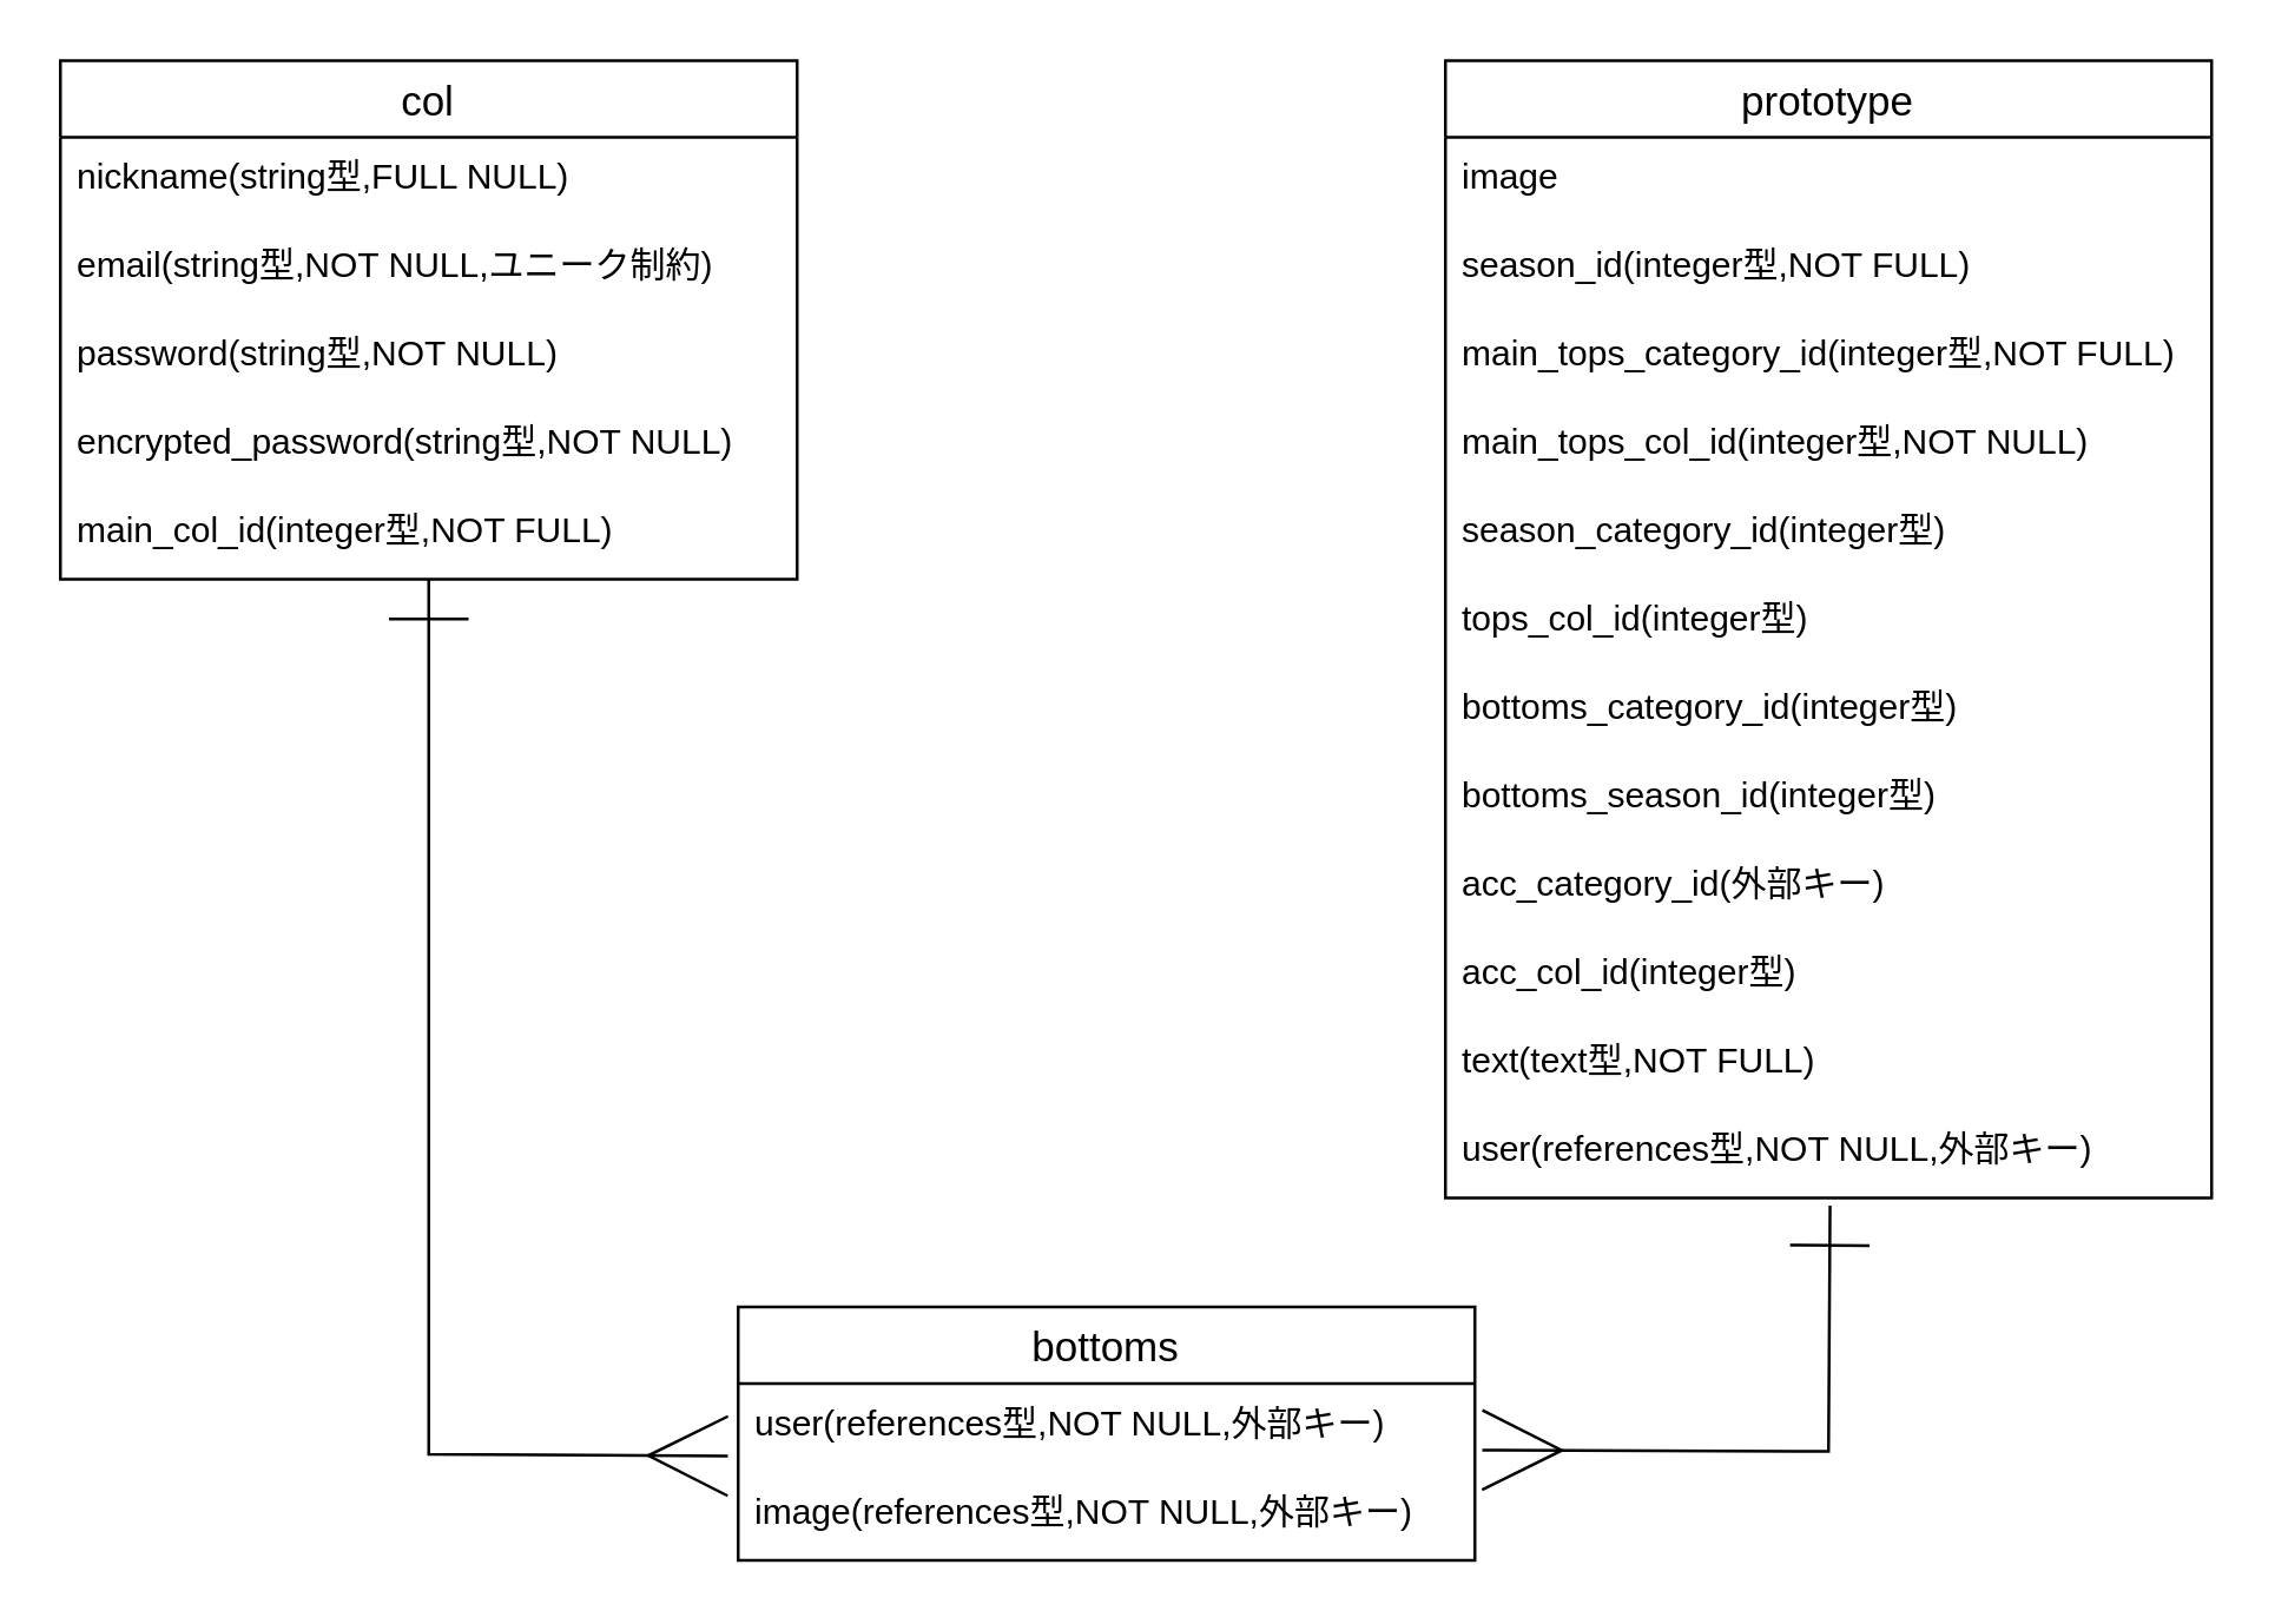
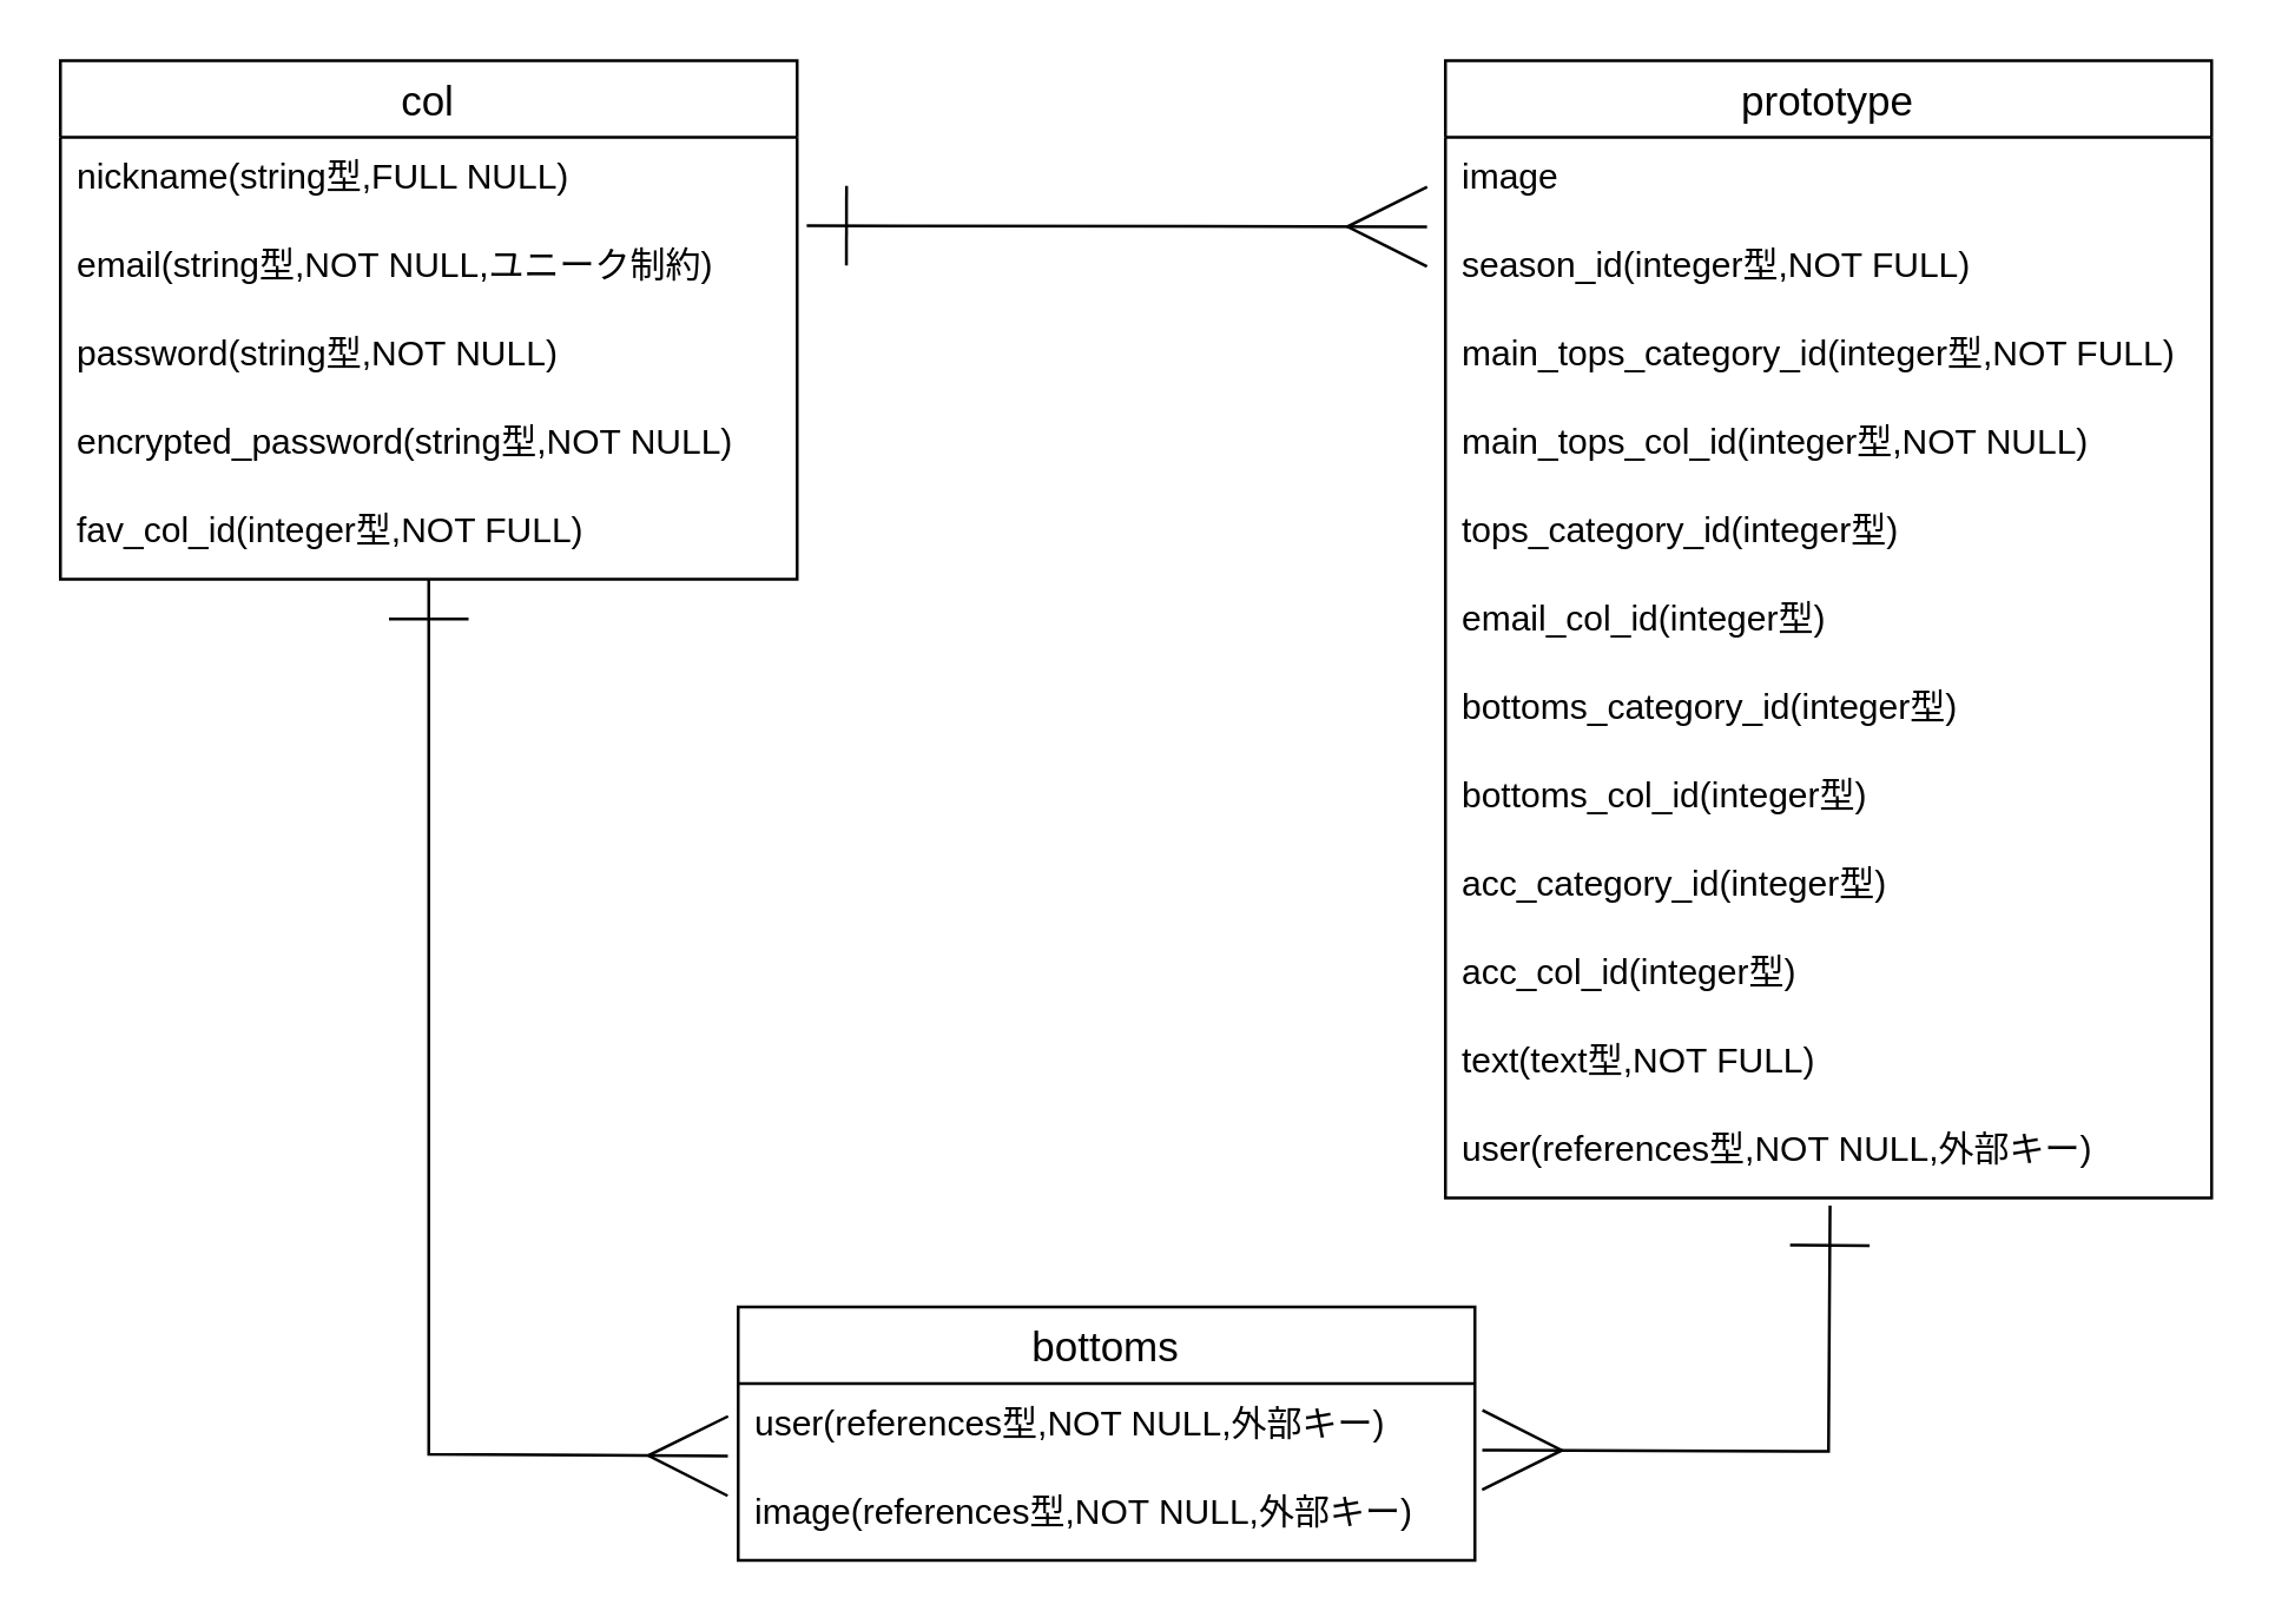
  <mxCell id="0" />
  <mxCell id="1" parent="0" />
  <mxCell id="2" value="col" style="swimlane;fontStyle=0;childLayout=stackLayout;horizontal=1;startSize=26;horizontalStack=0;resizeParent=1;resizeParentMax=0;resizeLast=0;collapsible=1;marginBottom=0;align=center;fontSize=14;" vertex="1" parent="1"><mxGeometry x="20" y="20" width="250" height="176" as="geometry" /></mxCell>
  <mxCell id="3" value="nickname(string型,FULL NULL)" style="text;strokeColor=none;fillColor=none;spacingLeft=4;spacingRight=4;overflow=hidden;rotatable=0;points=[[0,0.5],[1,0.5]];portConstraint=eastwest;fontSize=12;" vertex="1" parent="2"><mxGeometry y="26" width="250" height="30" as="geometry" /></mxCell>
  <mxCell id="4" value="email(string型,NOT NULL,ユニーク制約)" style="text;strokeColor=none;fillColor=none;spacingLeft=4;spacingRight=4;overflow=hidden;rotatable=0;points=[[0,0.5],[1,0.5]];portConstraint=eastwest;fontSize=12;" vertex="1" parent="2"><mxGeometry y="56" width="250" height="30" as="geometry" /></mxCell>
  <mxCell id="5" value="password(string型,NOT NULL)" style="text;strokeColor=none;fillColor=none;spacingLeft=4;spacingRight=4;overflow=hidden;rotatable=0;points=[[0,0.5],[1,0.5]];portConstraint=eastwest;fontSize=12;" vertex="1" parent="2"><mxGeometry y="86" width="250" height="30" as="geometry" /></mxCell>
  <mxCell id="6" value="encrypted_password(string型,NOT NULL)" style="text;strokeColor=none;fillColor=none;spacingLeft=4;spacingRight=4;overflow=hidden;rotatable=0;points=[[0,0.5],[1,0.5]];portConstraint=eastwest;fontSize=12;" vertex="1" parent="2"><mxGeometry y="116" width="250" height="30" as="geometry" /></mxCell>
- <mxCell id="7" value="main_col_id(integer型,NOT FULL)" style="text;strokeColor=none;fillColor=none;spacingLeft=4;spacingRight=4;overflow=hidden;rotatable=0;points=[[0,0.5],[1,0.5]];portConstraint=eastwest;fontSize=12;" vertex="1" parent="2"><mxGeometry y="146" width="250" height="30" as="geometry" /></mxCell>
+ <mxCell id="7" value="fav_col_id(integer型,NOT FULL)" style="text;strokeColor=none;fillColor=none;spacingLeft=4;spacingRight=4;overflow=hidden;rotatable=0;points=[[0,0.5],[1,0.5]];portConstraint=eastwest;fontSize=12;" vertex="1" parent="2"><mxGeometry y="146" width="250" height="30" as="geometry" /></mxCell>
  <mxCell id="8" value="bottoms" style="swimlane;fontStyle=0;childLayout=stackLayout;horizontal=1;startSize=26;horizontalStack=0;resizeParent=1;resizeParentMax=0;resizeLast=0;collapsible=1;marginBottom=0;align=center;fontSize=14;" vertex="1" parent="1"><mxGeometry x="250" y="443" width="250" height="86" as="geometry" /></mxCell>
  <mxCell id="9" value="user(references型,NOT NULL,外部キー)" style="text;strokeColor=none;fillColor=none;spacingLeft=4;spacingRight=4;overflow=hidden;rotatable=0;points=[[0,0.5],[1,0.5]];portConstraint=eastwest;fontSize=12;" vertex="1" parent="8"><mxGeometry y="26" width="250" height="30" as="geometry" /></mxCell>
  <mxCell id="10" value="image(references型,NOT NULL,外部キー)" style="text;strokeColor=none;fillColor=none;spacingLeft=4;spacingRight=4;overflow=hidden;rotatable=0;points=[[0,0.5],[1,0.5]];portConstraint=eastwest;fontSize=12;" vertex="1" parent="8"><mxGeometry y="56" width="250" height="30" as="geometry" /></mxCell>
+ <mxCell id="11" style="edgeStyle=none;rounded=0;html=1;strokeColor=#000000;endArrow=ERmany;endFill=0;endSize=25;startArrow=ERone;startFill=0;startSize=25;targetPerimeterSpacing=0;sourcePerimeterSpacing=0;entryX=-0.024;entryY=0.013;entryDx=0;entryDy=0;entryPerimeter=0;exitX=1.013;exitY=1;exitDx=0;exitDy=0;exitPerimeter=0;" edge="1" parent="1" source="3" target="16"><mxGeometry relative="1" as="geometry"><mxPoint x="220" y="189" as="sourcePoint" /><mxPoint x="470" y="189" as="targetPoint" /></mxGeometry></mxCell>
  <mxCell id="12" style="edgeStyle=none;rounded=0;html=1;strokeColor=#000000;endArrow=ERmany;endFill=0;endSize=25;startArrow=ERone;startFill=0;startSize=25;targetPerimeterSpacing=0;sourcePerimeterSpacing=0;entryX=-0.014;entryY=0.82;entryDx=0;entryDy=0;entryPerimeter=0;" edge="1" parent="1" source="7" target="9"><mxGeometry relative="1" as="geometry"><mxPoint x="145" y="280" as="sourcePoint" /><mxPoint x="130" y="493" as="targetPoint" /><Array as="points"><mxPoint x="145" y="493" /></Array></mxGeometry></mxCell>
  <mxCell id="13" style="edgeStyle=none;rounded=0;html=1;strokeColor=#000000;endArrow=ERmany;endFill=0;endSize=25;startArrow=ERone;startFill=0;startSize=25;targetPerimeterSpacing=0;exitX=0.502;exitY=1.087;exitDx=0;exitDy=0;exitPerimeter=0;entryX=1.01;entryY=0.753;entryDx=0;entryDy=0;entryPerimeter=0;" edge="1" parent="1" source="26" target="9"><mxGeometry relative="1" as="geometry"><mxPoint x="480" y="446" as="sourcePoint" /><mxPoint x="530" y="496" as="targetPoint" /><Array as="points"><mxPoint x="620" y="492" /></Array></mxGeometry></mxCell>
  <mxCell id="14" value="prototype" style="swimlane;fontStyle=0;childLayout=stackLayout;horizontal=1;startSize=26;horizontalStack=0;resizeParent=1;resizeParentMax=0;resizeLast=0;collapsible=1;marginBottom=0;align=center;fontSize=14;" vertex="1" parent="1"><mxGeometry x="490" y="20" width="260" height="386" as="geometry" /></mxCell>
  <mxCell id="15" value="image" style="text;strokeColor=none;fillColor=none;spacingLeft=4;spacingRight=4;overflow=hidden;rotatable=0;points=[[0,0.5],[1,0.5]];portConstraint=eastwest;fontSize=12;" vertex="1" parent="14"><mxGeometry y="26" width="260" height="30" as="geometry" /></mxCell>
  <mxCell id="16" value="season_id(integer型,NOT FULL)" style="text;strokeColor=none;fillColor=none;spacingLeft=4;spacingRight=4;overflow=hidden;rotatable=0;points=[[0,0.5],[1,0.5]];portConstraint=eastwest;fontSize=12;" vertex="1" parent="14"><mxGeometry y="56" width="260" height="30" as="geometry" /></mxCell>
  <mxCell id="17" value="main_tops_category_id(integer型,NOT FULL)" style="text;strokeColor=none;fillColor=none;spacingLeft=4;spacingRight=4;overflow=hidden;rotatable=0;points=[[0,0.5],[1,0.5]];portConstraint=eastwest;fontSize=12;" vertex="1" parent="14"><mxGeometry y="86" width="260" height="30" as="geometry" /></mxCell>
  <mxCell id="18" value="main_tops_col_id(integer型,NOT NULL)" style="text;strokeColor=none;fillColor=none;spacingLeft=4;spacingRight=4;overflow=hidden;rotatable=0;points=[[0,0.5],[1,0.5]];portConstraint=eastwest;fontSize=12;" vertex="1" parent="14"><mxGeometry y="116" width="260" height="30" as="geometry" /></mxCell>
- <mxCell id="19" value="season_category_id(integer型)" style="text;strokeColor=none;fillColor=none;spacingLeft=4;spacingRight=4;overflow=hidden;rotatable=0;points=[[0,0.5],[1,0.5]];portConstraint=eastwest;fontSize=12;" vertex="1" parent="14"><mxGeometry y="146" width="260" height="30" as="geometry" /></mxCell>
- <mxCell id="20" value="tops_col_id(integer型)" style="text;strokeColor=none;fillColor=none;spacingLeft=4;spacingRight=4;overflow=hidden;rotatable=0;points=[[0,0.5],[1,0.5]];portConstraint=eastwest;fontSize=12;" vertex="1" parent="14"><mxGeometry y="176" width="260" height="30" as="geometry" /></mxCell>
+ <mxCell id="19" value="tops_category_id(integer型)" style="text;strokeColor=none;fillColor=none;spacingLeft=4;spacingRight=4;overflow=hidden;rotatable=0;points=[[0,0.5],[1,0.5]];portConstraint=eastwest;fontSize=12;" vertex="1" parent="14"><mxGeometry y="146" width="260" height="30" as="geometry" /></mxCell>
+ <mxCell id="20" value="email_col_id(integer型)" style="text;strokeColor=none;fillColor=none;spacingLeft=4;spacingRight=4;overflow=hidden;rotatable=0;points=[[0,0.5],[1,0.5]];portConstraint=eastwest;fontSize=12;" vertex="1" parent="14"><mxGeometry y="176" width="260" height="30" as="geometry" /></mxCell>
  <mxCell id="21" value="bottoms_category_id(integer型)" style="text;strokeColor=none;fillColor=none;spacingLeft=4;spacingRight=4;overflow=hidden;rotatable=0;points=[[0,0.5],[1,0.5]];portConstraint=eastwest;fontSize=12;" vertex="1" parent="14"><mxGeometry y="206" width="260" height="30" as="geometry" /></mxCell>
- <mxCell id="22" value="bottoms_season_id(integer型)" style="text;strokeColor=none;fillColor=none;spacingLeft=4;spacingRight=4;overflow=hidden;rotatable=0;points=[[0,0.5],[1,0.5]];portConstraint=eastwest;fontSize=12;" vertex="1" parent="14"><mxGeometry y="236" width="260" height="30" as="geometry" /></mxCell>
- <mxCell id="23" value="acc_category_id(外部キー)" style="text;strokeColor=none;fillColor=none;spacingLeft=4;spacingRight=4;overflow=hidden;rotatable=0;points=[[0,0.5],[1,0.5]];portConstraint=eastwest;fontSize=12;" vertex="1" parent="14"><mxGeometry y="266" width="260" height="30" as="geometry" /></mxCell>
+ <mxCell id="22" value="bottoms_col_id(integer型)" style="text;strokeColor=none;fillColor=none;spacingLeft=4;spacingRight=4;overflow=hidden;rotatable=0;points=[[0,0.5],[1,0.5]];portConstraint=eastwest;fontSize=12;" vertex="1" parent="14"><mxGeometry y="236" width="260" height="30" as="geometry" /></mxCell>
+ <mxCell id="23" value="acc_category_id(integer型)" style="text;strokeColor=none;fillColor=none;spacingLeft=4;spacingRight=4;overflow=hidden;rotatable=0;points=[[0,0.5],[1,0.5]];portConstraint=eastwest;fontSize=12;" vertex="1" parent="14"><mxGeometry y="266" width="260" height="30" as="geometry" /></mxCell>
  <mxCell id="24" value="acc_col_id(integer型)" style="text;strokeColor=none;fillColor=none;spacingLeft=4;spacingRight=4;overflow=hidden;rotatable=0;points=[[0,0.5],[1,0.5]];portConstraint=eastwest;fontSize=12;" vertex="1" parent="14"><mxGeometry y="296" width="260" height="30" as="geometry" /></mxCell>
  <mxCell id="25" value="text(text型,NOT FULL)" style="text;strokeColor=none;fillColor=none;spacingLeft=4;spacingRight=4;overflow=hidden;rotatable=0;points=[[0,0.5],[1,0.5]];portConstraint=eastwest;fontSize=12;" vertex="1" parent="14"><mxGeometry y="326" width="260" height="30" as="geometry" /></mxCell>
  <mxCell id="26" value="user(references型,NOT NULL,外部キー)" style="text;strokeColor=none;fillColor=none;spacingLeft=4;spacingRight=4;overflow=hidden;rotatable=0;points=[[0,0.5],[1,0.5]];portConstraint=eastwest;fontSize=12;" vertex="1" parent="14"><mxGeometry y="356" width="260" height="30" as="geometry" /></mxCell>
